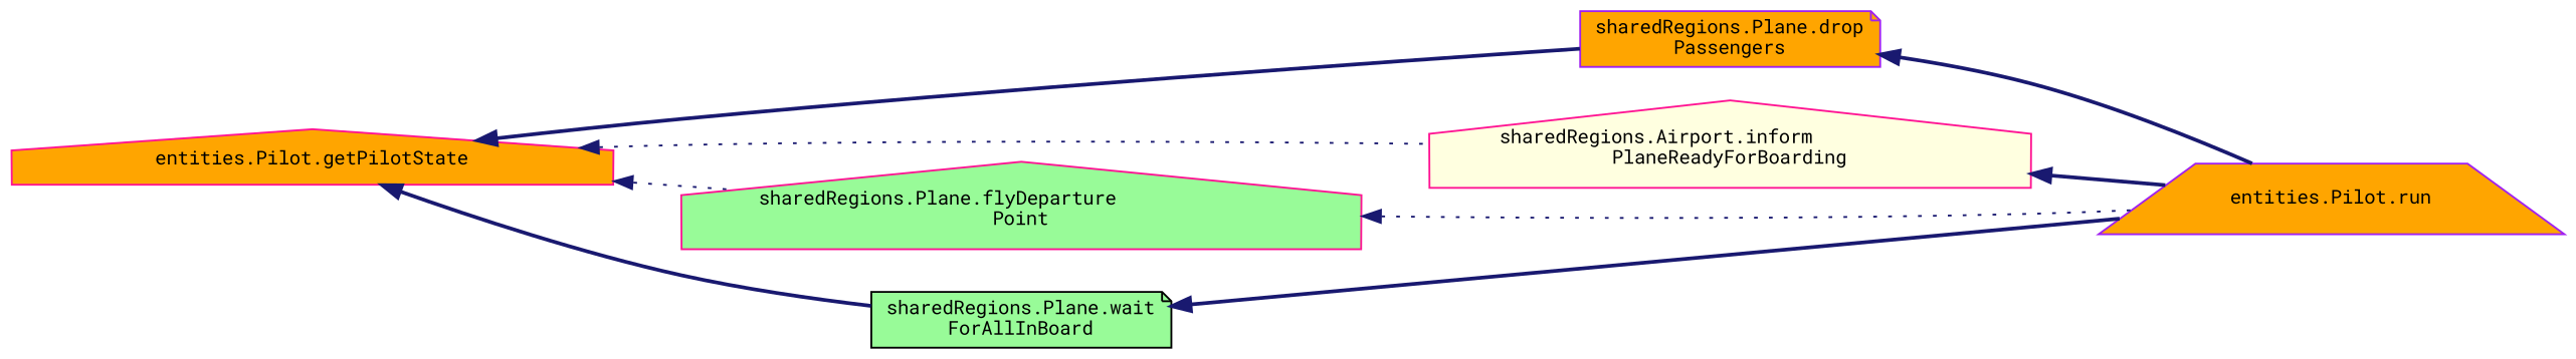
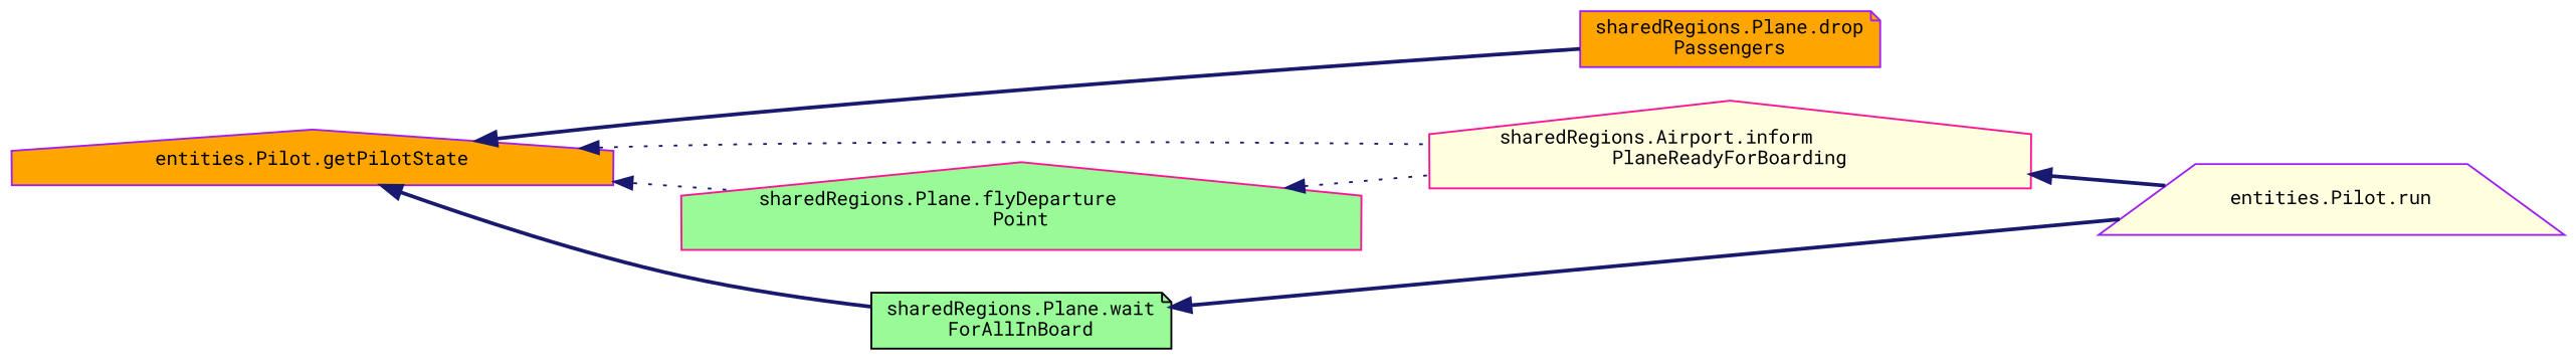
  digraph {
    fontname="Roboto Mono"
    rankdir=LR
    node [color=purple fillcolor=orange fontname="Roboto Mono" fontsize=10 shape=house style=filled]
    edge [color=midnightblue dir=back fontname="Roboto Mono" fontsize=10 labelfontname=Helvetica labelfontsize=10 style=bold]
-   n1 [color=deeppink fontcolor=black height=0.2 label="entities.Pilot.getPilotState" width=0.4]
+   n1 [fontcolor=black height=0.2 label="entities.Pilot.getPilotState" width=0.4]
    n2 [color=deeppink fillcolor=lightyellow height=0.2 label="sharedRegions.Airport.inform\lPlaneReadyForBoarding" width=0.4]
    n3 [height=0.2 label="sharedRegions.Plane.drop\lPassengers" shape=note width=0.4]
    n4 [color=black fillcolor=palegreen height=0.2 label="sharedRegions.Plane.wait\lForAllInBoard" shape=note width=0.4]
    n5 [color=deeppink fillcolor=palegreen height=0.2 label="sharedRegions.Plane.flyDeparture\lPoint" width=0.4]
-   n6 [height=0.2 label="entities.Pilot.run" shape=trapezium width=0.4]
+   n6 [fillcolor=lightyellow height=0.2 label="entities.Pilot.run" shape=trapezium width=0.4]
    n1 -> n2 [style=dotted]
    n1 -> n3
    n1 -> n4
    n1 -> n5 [style=dotted]
    n2 -> n6
-   n3 -> n6
    n4 -> n6
-   n5 -> n6 [style=dotted]
+   n5 -> n2 [style=dotted]
  }
